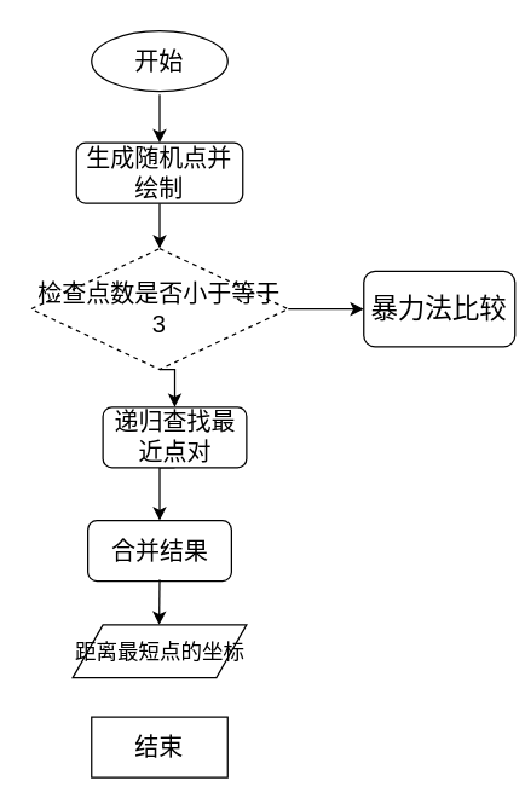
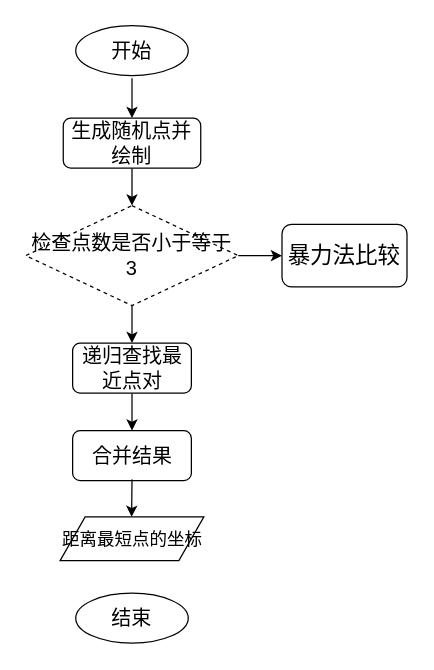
  <mxCell id="0" />
  <mxCell id="1" parent="0" />
  <mxCell id="2" value="" style="edgeStyle=orthogonalEdgeStyle;rounded=0;orthogonalLoop=1;jettySize=auto;html=1;" parent="1" source="3" target="6" edge="1"><mxGeometry relative="1" as="geometry" /></mxCell>
  <mxCell id="3" value="&lt;meta charset=&quot;utf-8&quot;&gt;&lt;span style=&quot;font-style: normal; font-variant-caps: normal; font-weight: 400; letter-spacing: normal; orphans: auto; text-align: start; text-indent: 0px; text-transform: none; white-space: normal; widows: auto; word-spacing: 0px; -webkit-text-stroke-width: 0px; text-decoration: none; caret-color: rgb(0, 0, 0); color: rgb(0, 0, 0); font-size: medium; float: none; display: inline !important;&quot;&gt;生成随机点并绘制&lt;/span&gt;" style="rounded=1;whiteSpace=wrap;html=1;" parent="1" vertex="1"><mxGeometry x="50" y="94" width="110" height="40" as="geometry" /></mxCell>
  <mxCell id="4" style="edgeStyle=orthogonalEdgeStyle;rounded=0;orthogonalLoop=1;jettySize=auto;html=1;exitX=0.5;exitY=1;exitDx=0;exitDy=0;entryX=0.5;entryY=0;entryDx=0;entryDy=0;" parent="1" source="6" target="8" edge="1"><mxGeometry relative="1" as="geometry" /></mxCell>
  <mxCell id="5" value="" style="edgeStyle=orthogonalEdgeStyle;rounded=0;orthogonalLoop=1;jettySize=auto;html=1;" parent="1" source="6" target="9" edge="1"><mxGeometry relative="1" as="geometry" /></mxCell>
  <mxCell id="6" value="&lt;meta charset=&quot;utf-8&quot;&gt;&lt;span style=&quot;font-style: normal; font-variant-caps: normal; font-weight: 400; letter-spacing: normal; orphans: auto; text-align: start; text-indent: 0px; text-transform: none; white-space: normal; widows: auto; word-spacing: 0px; -webkit-text-stroke-width: 0px; text-decoration: none; caret-color: rgb(0, 0, 0); color: rgb(0, 0, 0); font-size: medium; float: none; display: inline !important;&quot;&gt;检查点数是否小于等于 3&lt;/span&gt;" style="rhombus;whiteSpace=wrap;html=1;dashed=1;" parent="1" vertex="1"><mxGeometry x="20" y="164" width="170" height="80" as="geometry" /></mxCell>
  <mxCell id="7" style="edgeStyle=orthogonalEdgeStyle;rounded=0;orthogonalLoop=1;jettySize=auto;html=1;exitX=0.5;exitY=1;exitDx=0;exitDy=0;entryX=0.5;entryY=0;entryDx=0;entryDy=0;" parent="1" source="8" target="10" edge="1"><mxGeometry relative="1" as="geometry" /></mxCell>
- <mxCell id="8" value="&lt;span style=&quot;text-align: start; font-size: medium;&quot;&gt;递归查找最近点对&lt;/span&gt;" style="rounded=1;whiteSpace=wrap;html=1;" parent="1" vertex="1"><mxGeometry x="67.5" y="269" width="95" height="40" as="geometry" /></mxCell>
- <mxCell id="9" value="&lt;font style=&quot;font-size: 18px;&quot;&gt;暴力法比较&lt;/font&gt;" style="rounded=1;whiteSpace=wrap;html=1;" parent="1" vertex="1"><mxGeometry x="240" y="179" width="100" height="50" as="geometry" /></mxCell>
+ <mxCell id="8" value="&lt;span style=&quot;text-align: start; font-size: medium;&quot;&gt;递归查找最近点对&lt;/span&gt;" style="rounded=1;whiteSpace=wrap;html=1;" parent="1" vertex="1"><mxGeometry x="57.5" y="274" width="95" height="40" as="geometry" /></mxCell>
+ <mxCell id="9" value="&lt;font style=&quot;font-size: 18px;&quot;&gt;暴力法比较&lt;/font&gt;" style="rounded=1;whiteSpace=wrap;html=1;" parent="1" vertex="1"><mxGeometry x="225" y="179" width="100" height="50" as="geometry" /></mxCell>
  <mxCell id="10" value="&lt;div style=&quot;text-align: start;&quot;&gt;&lt;font size=&quot;3&quot;&gt;合并结果&lt;/font&gt;&lt;/div&gt;" style="rounded=1;whiteSpace=wrap;html=1;" parent="1" vertex="1"><mxGeometry x="57.5" y="344" width="95" height="40" as="geometry" /></mxCell>
  <mxCell id="11" value="&lt;font style=&quot;font-size: 14px;&quot;&gt;距离最短点的坐标&lt;/font&gt;" style="shape=parallelogram;perimeter=parallelogramPerimeter;whiteSpace=wrap;html=1;fixedSize=1;" parent="1" vertex="1"><mxGeometry x="47.5" y="413" width="115" height="35" as="geometry" /></mxCell>
  <mxCell id="12" value="&lt;font style=&quot;font-size: 16px;&quot;&gt;开始&lt;/font&gt;" style="ellipse;whiteSpace=wrap;html=1;" parent="1" vertex="1"><mxGeometry x="60" y="20" width="90" height="40" as="geometry" /></mxCell>
- <mxCell id="13" value="&lt;font size=&quot;3&quot;&gt;结束&lt;/font&gt;" style="whiteSpace=wrap;html=1;rounded=0;" parent="1" vertex="1"><mxGeometry x="60" y="474" width="90" height="40" as="geometry" /></mxCell>
+ <mxCell id="13" value="&lt;font size=&quot;3&quot;&gt;结束&lt;/font&gt;" style="ellipse;whiteSpace=wrap;html=1;" parent="1" vertex="1"><mxGeometry x="60" y="474" width="90" height="40" as="geometry" /></mxCell>
  <mxCell id="14" value="" style="edgeStyle=orthogonalEdgeStyle;rounded=0;orthogonalLoop=1;jettySize=auto;html=1;" parent="1" edge="1"><mxGeometry relative="1" as="geometry"><mxPoint x="105" y="62" as="sourcePoint" /><mxPoint x="105" y="94" as="targetPoint" /><Array as="points"><mxPoint x="105" y="62" /></Array></mxGeometry></mxCell>
  <mxCell id="15" style="edgeStyle=orthogonalEdgeStyle;rounded=0;orthogonalLoop=1;jettySize=auto;html=1;entryX=0.5;entryY=0;entryDx=0;entryDy=0;" parent="1" edge="1"><mxGeometry relative="1" as="geometry"><mxPoint x="105" y="383" as="sourcePoint" /><mxPoint x="104.71" y="413" as="targetPoint" /></mxGeometry></mxCell>
